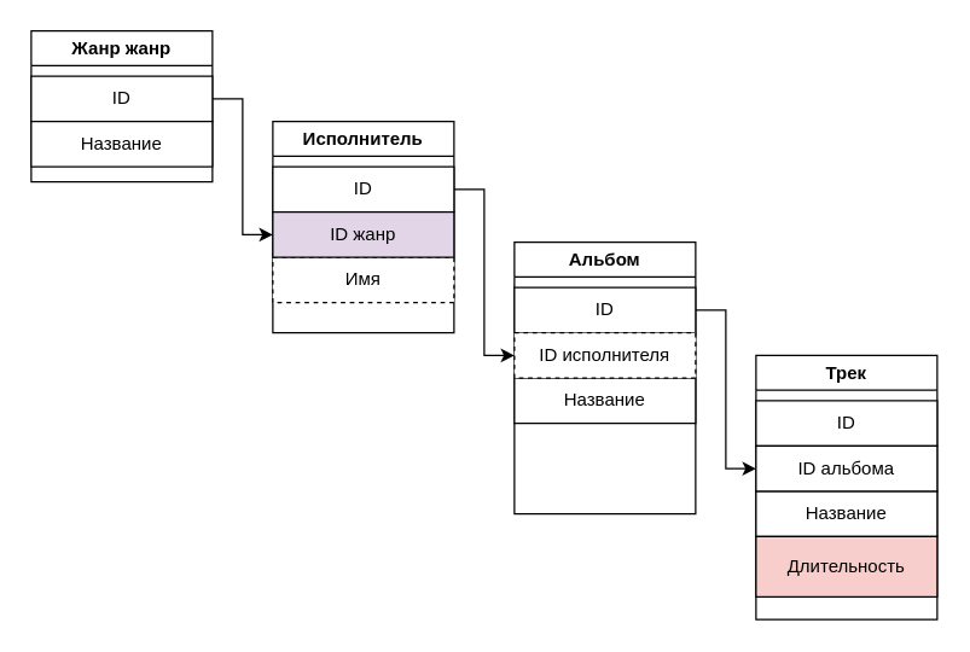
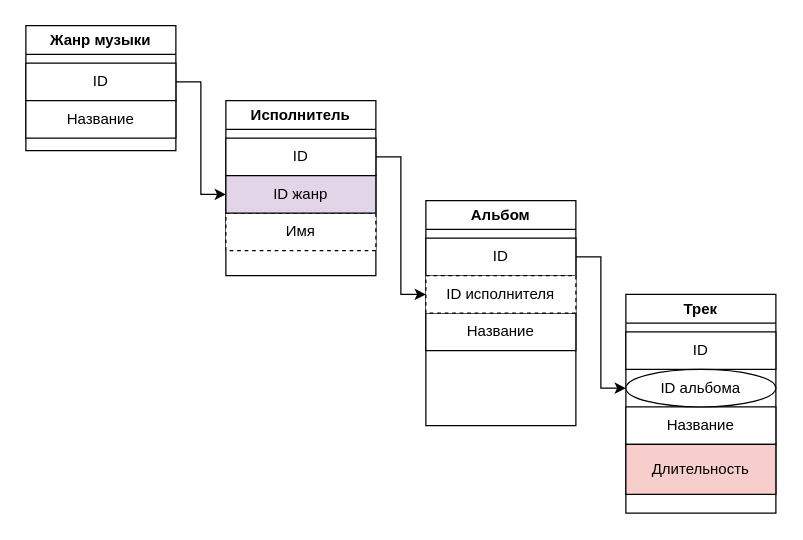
  <mxCell id="0" />
  <mxCell id="1" parent="0" />
- <mxCell id="2" value="Жанр жанр" style="swimlane;whiteSpace=wrap;html=1;" parent="1" vertex="1"><mxGeometry x="20" y="20" width="120" height="100" as="geometry" /></mxCell>
+ <mxCell id="2" value="Жанр музыки" style="swimlane;whiteSpace=wrap;html=1;" parent="1" vertex="1"><mxGeometry x="20" y="20" width="120" height="100" as="geometry" /></mxCell>
  <mxCell id="3" style="edgeStyle=orthogonalEdgeStyle;rounded=0;orthogonalLoop=1;jettySize=auto;html=1;exitX=1;exitY=0.5;exitDx=0;exitDy=0;entryX=0;entryY=0.5;entryDx=0;entryDy=0;" parent="1" source="4" target="10" edge="1"><mxGeometry relative="1" as="geometry" /></mxCell>
  <mxCell id="4" value="ID" style="rounded=0;whiteSpace=wrap;html=1;" parent="1" vertex="1"><mxGeometry x="20" y="50" width="120" height="30" as="geometry" /></mxCell>
  <mxCell id="5" value="Название" style="rounded=0;whiteSpace=wrap;html=1;" parent="1" vertex="1"><mxGeometry x="20" y="80" width="120" height="30" as="geometry" /></mxCell>
  <mxCell id="6" value="Исполнитель" style="swimlane;whiteSpace=wrap;html=1;" parent="1" vertex="1"><mxGeometry x="180" y="80" width="120" height="140" as="geometry" /></mxCell>
  <mxCell id="7" value="Имя" style="rounded=0;whiteSpace=wrap;html=1;dashed=1;" parent="6" vertex="1"><mxGeometry y="90" width="120" height="30" as="geometry" /></mxCell>
  <mxCell id="8" style="edgeStyle=orthogonalEdgeStyle;rounded=0;orthogonalLoop=1;jettySize=auto;html=1;exitX=1;exitY=0.5;exitDx=0;exitDy=0;entryX=0;entryY=0.5;entryDx=0;entryDy=0;" parent="1" source="9" target="15" edge="1"><mxGeometry relative="1" as="geometry" /></mxCell>
  <mxCell id="9" value="ID" style="rounded=0;whiteSpace=wrap;html=1;" parent="1" vertex="1"><mxGeometry x="180" y="110" width="120" height="30" as="geometry" /></mxCell>
  <mxCell id="10" value="ID жанр" style="rounded=0;whiteSpace=wrap;html=1;fillColor=#e1d5e7;" parent="1" vertex="1"><mxGeometry x="180" y="140" width="120" height="30" as="geometry" /></mxCell>
  <mxCell id="11" value="Альбом" style="swimlane;whiteSpace=wrap;html=1;" parent="1" vertex="1"><mxGeometry x="340" y="160" width="120" height="180" as="geometry" /></mxCell>
  <mxCell id="12" value="Название" style="rounded=0;whiteSpace=wrap;html=1;" parent="11" vertex="1"><mxGeometry y="90" width="120" height="30" as="geometry" /></mxCell>
  <mxCell id="13" style="edgeStyle=orthogonalEdgeStyle;rounded=0;orthogonalLoop=1;jettySize=auto;html=1;exitX=1;exitY=0.5;exitDx=0;exitDy=0;entryX=0;entryY=0.5;entryDx=0;entryDy=0;" parent="1" source="14" target="20" edge="1"><mxGeometry relative="1" as="geometry" /></mxCell>
  <mxCell id="14" value="ID" style="rounded=0;whiteSpace=wrap;html=1;" parent="1" vertex="1"><mxGeometry x="340" y="190" width="120" height="30" as="geometry" /></mxCell>
  <mxCell id="15" value="ID исполнителя" style="rounded=0;whiteSpace=wrap;html=1;dashed=1;" parent="1" vertex="1"><mxGeometry x="340" y="220" width="120" height="30" as="geometry" /></mxCell>
  <mxCell id="16" value="Трек" style="swimlane;whiteSpace=wrap;html=1;" parent="1" vertex="1"><mxGeometry x="500" y="235" width="120" height="175" as="geometry" /></mxCell>
  <mxCell id="17" value="Название" style="rounded=0;whiteSpace=wrap;html=1;" parent="16" vertex="1"><mxGeometry y="90" width="120" height="30" as="geometry" /></mxCell>
  <mxCell id="18" value="Длительность" style="rounded=0;whiteSpace=wrap;html=1;fillColor=#f8cecc;" vertex="1" parent="16"><mxGeometry y="120" width="120" height="40" as="geometry" /></mxCell>
  <mxCell id="19" value="ID" style="rounded=0;whiteSpace=wrap;html=1;" parent="1" vertex="1"><mxGeometry x="500" y="265" width="120" height="30" as="geometry" /></mxCell>
- <mxCell id="20" value="ID альбома" style="rounded=0;whiteSpace=wrap;html=1;" parent="1" vertex="1"><mxGeometry x="500" y="295" width="120" height="30" as="geometry" /></mxCell>
+ <mxCell id="20" value="ID альбома" style="ellipse;whiteSpace=wrap;html=1;" parent="1" vertex="1"><mxGeometry x="500" y="295" width="120" height="30" as="geometry" /></mxCell>
